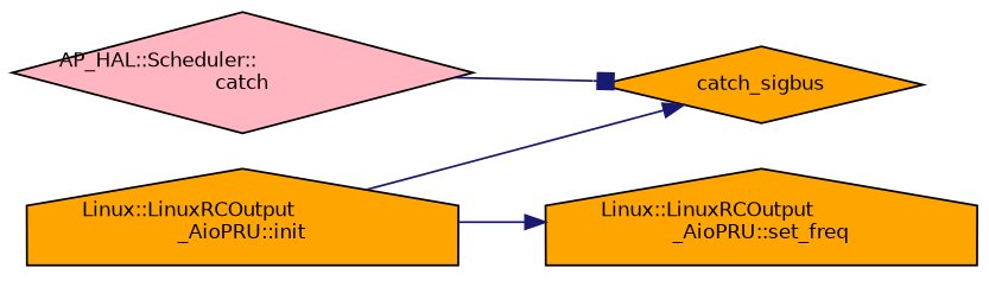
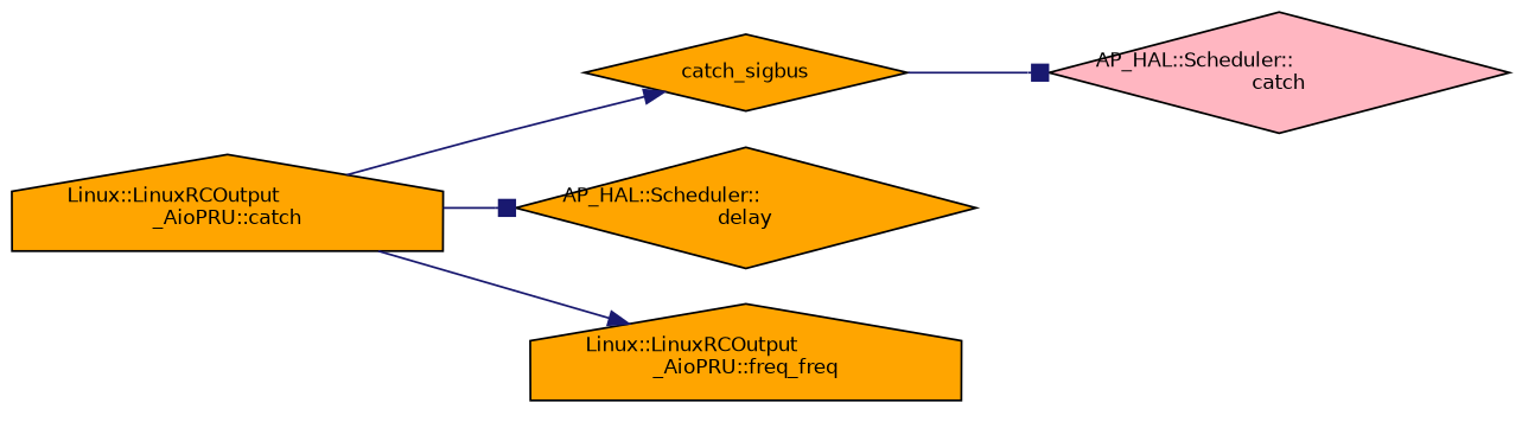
  digraph {
    rankdir=LR
    node [color=black fillcolor=orange fontname=Helvetica fontsize=10 shape=diamond style=filled]
    edge [arrowhead=normal color=midnightblue fontname=Helvetica fontsize=10 labelfontname=Helvetica labelfontsize=10 style=solid]
-   n1 [fontcolor=black height=0.2 label="Linux::LinuxRCOutput\l_AioPRU::init" shape=house width=0.4]
+   n1 [fontcolor=black height=0.2 label="Linux::LinuxRCOutput\l_AioPRU::catch" shape=house width=0.4]
    n2 [height=0.2 label=catch_sigbus width=0.4]
-   n4 [height=0.2 label="Linux::LinuxRCOutput\l_AioPRU::set_freq" shape=house width=0.4]
+   n3 [height=0.2 label="AP_HAL::Scheduler::\ldelay" width=0.4]
+   n4 [height=0.2 label="Linux::LinuxRCOutput\l_AioPRU::freq_freq" shape=house width=0.4]
    n5 [fillcolor=lightpink height=0.2 label="AP_HAL::Scheduler::\lcatch" width=0.4]
    n1 -> n2
+   n1 -> n3 [arrowhead=box]
    n1 -> n4
-   n5 -> n2 [arrowhead=box]
+   n2 -> n5 [arrowhead=box]
  }
